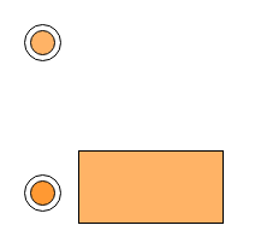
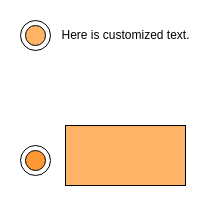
  <mxCell id="0" />
  <mxCell id="1" parent="0" />
  <mxCell id="2" value="" style="group" vertex="1" connectable="0" parent="1"><mxGeometry x="20" y="145" width="30" height="30" as="geometry" /></mxCell>
  <mxCell id="3" value="" style="ellipse;whiteSpace=wrap;html=1;aspect=fixed;movable=1;resizable=1;rotatable=1;deletable=1;editable=1;connectable=1;" vertex="1" parent="2"><mxGeometry width="30" height="30" as="geometry" /></mxCell>
  <mxCell id="4" value="" style="ellipse;whiteSpace=wrap;html=1;aspect=fixed;fillColor=#FF9933;movable=1;resizable=1;rotatable=1;deletable=1;editable=1;connectable=1;" vertex="1" parent="2"><mxGeometry x="5" y="5" width="20" height="20" as="geometry" /></mxCell>
  <mxCell id="5" value="" style="group" vertex="1" connectable="0" parent="1"><mxGeometry x="20" y="20" width="30" height="30" as="geometry" /></mxCell>
  <mxCell id="6" value="" style="ellipse;whiteSpace=wrap;html=1;aspect=fixed;" vertex="1" parent="5"><mxGeometry width="30" height="30" as="geometry" /></mxCell>
  <mxCell id="7" value="" style="ellipse;whiteSpace=wrap;html=1;aspect=fixed;fillColor=#FFB366;" vertex="1" parent="5"><mxGeometry x="5" y="5" width="20" height="20" as="geometry" /></mxCell>
+ <mxCell id="8" value="Here is customized text." style="text;html=1;resizable=0;autosize=1;align=center;verticalAlign=middle;points=[];fillColor=none;strokeColor=none;rounded=0;" vertex="1" parent="1"><mxGeometry x="55" y="25" width="140" height="20" as="geometry" /></mxCell>
  <mxCell id="9" value="" style="rounded=0;whiteSpace=wrap;html=1;fillColor=#FFB366;" vertex="1" parent="1"><mxGeometry x="65" y="125" width="120" height="60" as="geometry" /></mxCell>
